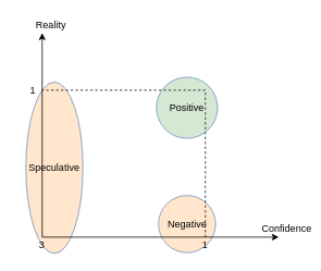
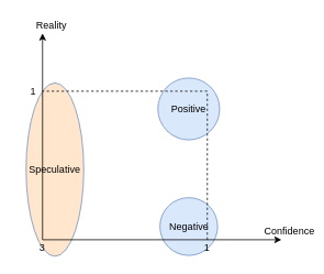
  <mxCell id="0" />
  <mxCell id="1" parent="0" />
  <mxCell id="2" value="Speculative" style="ellipse;whiteSpace=wrap;html=1;fillColor=#ffe6cc;strokeColor=#6c8ebf;labelPosition=center;verticalLabelPosition=middle;align=center;verticalAlign=middle;" vertex="1" parent="1"><mxGeometry x="31" y="100" width="70" height="210" as="geometry" /></mxCell>
- <mxCell id="3" value="Negative" style="ellipse;whiteSpace=wrap;html=1;aspect=fixed;fillColor=#ffe6cc;strokeColor=#6c8ebf;verticalAlign=middle;labelPosition=center;verticalLabelPosition=middle;align=center;" vertex="1" parent="1"><mxGeometry x="193.5" y="239" width="70" height="70" as="geometry" /></mxCell>
- <mxCell id="4" value="Positive" style="ellipse;whiteSpace=wrap;html=1;aspect=fixed;fillColor=#d5e8d4;strokeColor=#6c8ebf;labelPosition=center;verticalLabelPosition=middle;align=center;verticalAlign=middle;" vertex="1" parent="1"><mxGeometry x="191" y="94" width="75" height="75" as="geometry" /></mxCell>
+ <mxCell id="3" value="Negative" style="ellipse;whiteSpace=wrap;html=1;aspect=fixed;fillColor=#dae8fc;strokeColor=#6c8ebf;verticalAlign=middle;labelPosition=center;verticalLabelPosition=middle;align=center;" vertex="1" parent="1"><mxGeometry x="193.5" y="239" width="70" height="70" as="geometry" /></mxCell>
+ <mxCell id="4" value="Positive" style="ellipse;whiteSpace=wrap;html=1;aspect=fixed;fillColor=#dae8fc;strokeColor=#6c8ebf;labelPosition=center;verticalLabelPosition=middle;align=center;verticalAlign=middle;" vertex="1" parent="1"><mxGeometry x="191" y="94" width="75" height="75" as="geometry" /></mxCell>
  <mxCell id="5" value="" style="endArrow=classic;html=1;" edge="1" parent="1"><mxGeometry width="50" height="50" relative="1" as="geometry"><mxPoint x="51" y="290" as="sourcePoint" /><mxPoint x="51" y="40" as="targetPoint" /></mxGeometry></mxCell>
  <mxCell id="6" value="" style="endArrow=classic;html=1;" edge="1" parent="1"><mxGeometry width="50" height="50" relative="1" as="geometry"><mxPoint x="51" y="290" as="sourcePoint" /><mxPoint x="341" y="290" as="targetPoint" /></mxGeometry></mxCell>
  <mxCell id="7" value="" style="endArrow=none;dashed=1;html=1;" edge="1" parent="1"><mxGeometry width="50" height="50" relative="1" as="geometry"><mxPoint x="251" y="290" as="sourcePoint" /><mxPoint x="251" y="110" as="targetPoint" /></mxGeometry></mxCell>
  <mxCell id="8" value="" style="endArrow=none;dashed=1;html=1;" edge="1" parent="1"><mxGeometry width="50" height="50" relative="1" as="geometry"><mxPoint x="251" y="110" as="sourcePoint" /><mxPoint x="51" y="110" as="targetPoint" /></mxGeometry></mxCell>
  <mxCell id="9" value="3" style="text;html=1;strokeColor=none;fillColor=none;align=center;verticalAlign=middle;whiteSpace=wrap;rounded=0;" vertex="1" parent="1"><mxGeometry x="31" y="290" width="40" height="20" as="geometry" /></mxCell>
  <mxCell id="10" value="1" style="text;html=1;strokeColor=none;fillColor=none;align=center;verticalAlign=middle;whiteSpace=wrap;rounded=0;" vertex="1" parent="1"><mxGeometry x="231" y="290" width="40" height="20" as="geometry" /></mxCell>
  <mxCell id="11" value="1" style="text;html=1;strokeColor=none;fillColor=none;align=center;verticalAlign=middle;whiteSpace=wrap;rounded=0;" vertex="1" parent="1"><mxGeometry x="20" y="100" width="40" height="20" as="geometry" /></mxCell>
  <mxCell id="12" value="Confidence" style="text;html=1;strokeColor=none;fillColor=none;align=center;verticalAlign=middle;whiteSpace=wrap;rounded=0;" vertex="1" parent="1"><mxGeometry x="331" y="270" width="40" height="20" as="geometry" /></mxCell>
  <mxCell id="13" value="Reality" style="text;html=1;strokeColor=none;fillColor=none;align=center;verticalAlign=middle;whiteSpace=wrap;rounded=0;" vertex="1" parent="1"><mxGeometry x="42" y="20" width="40" height="20" as="geometry" /></mxCell>
